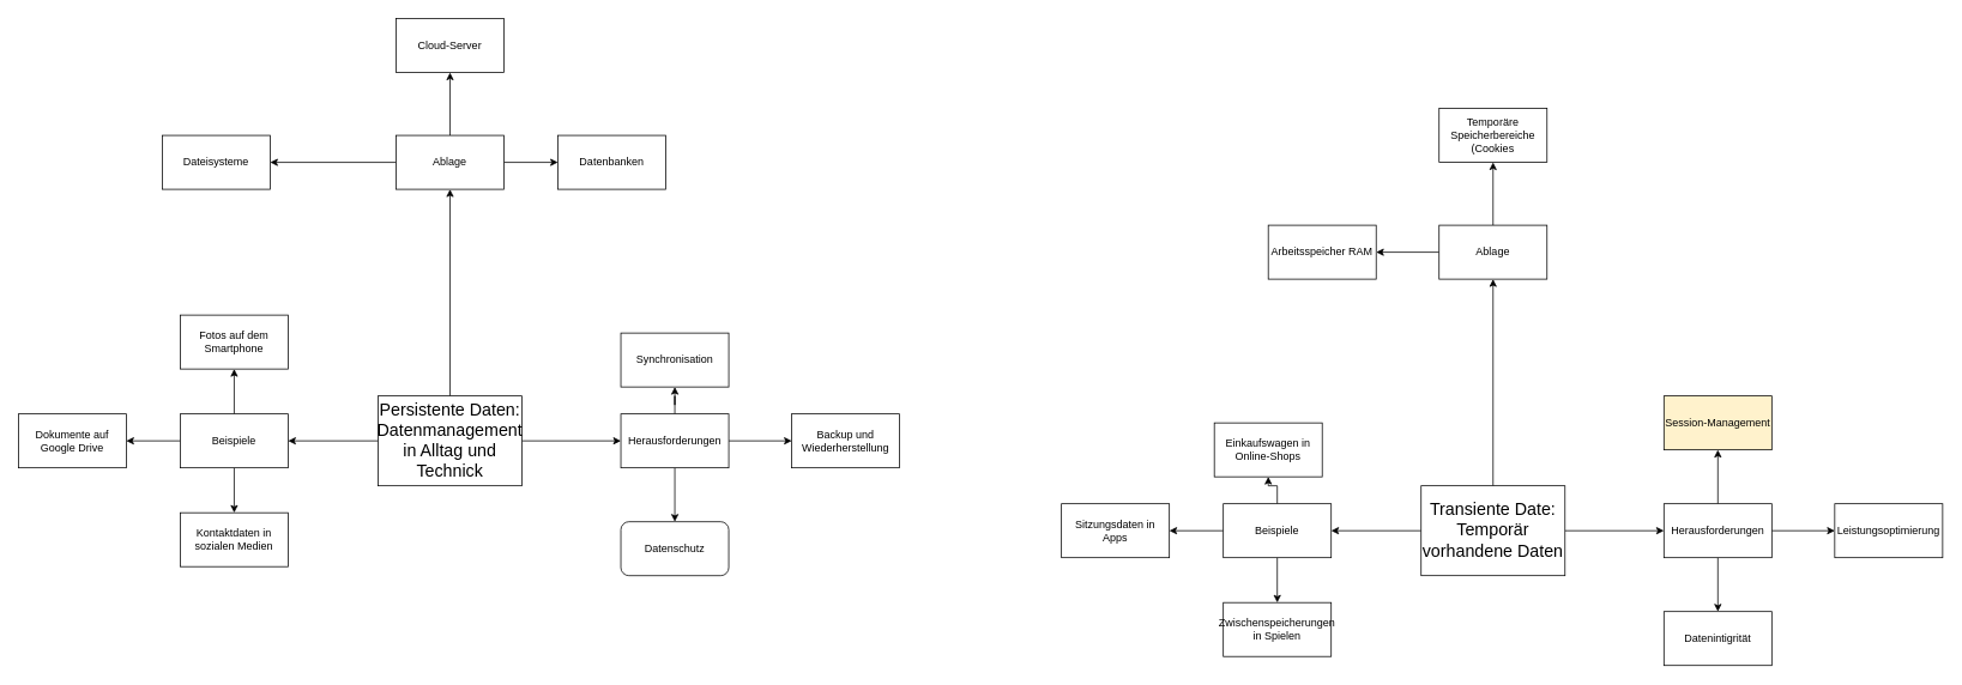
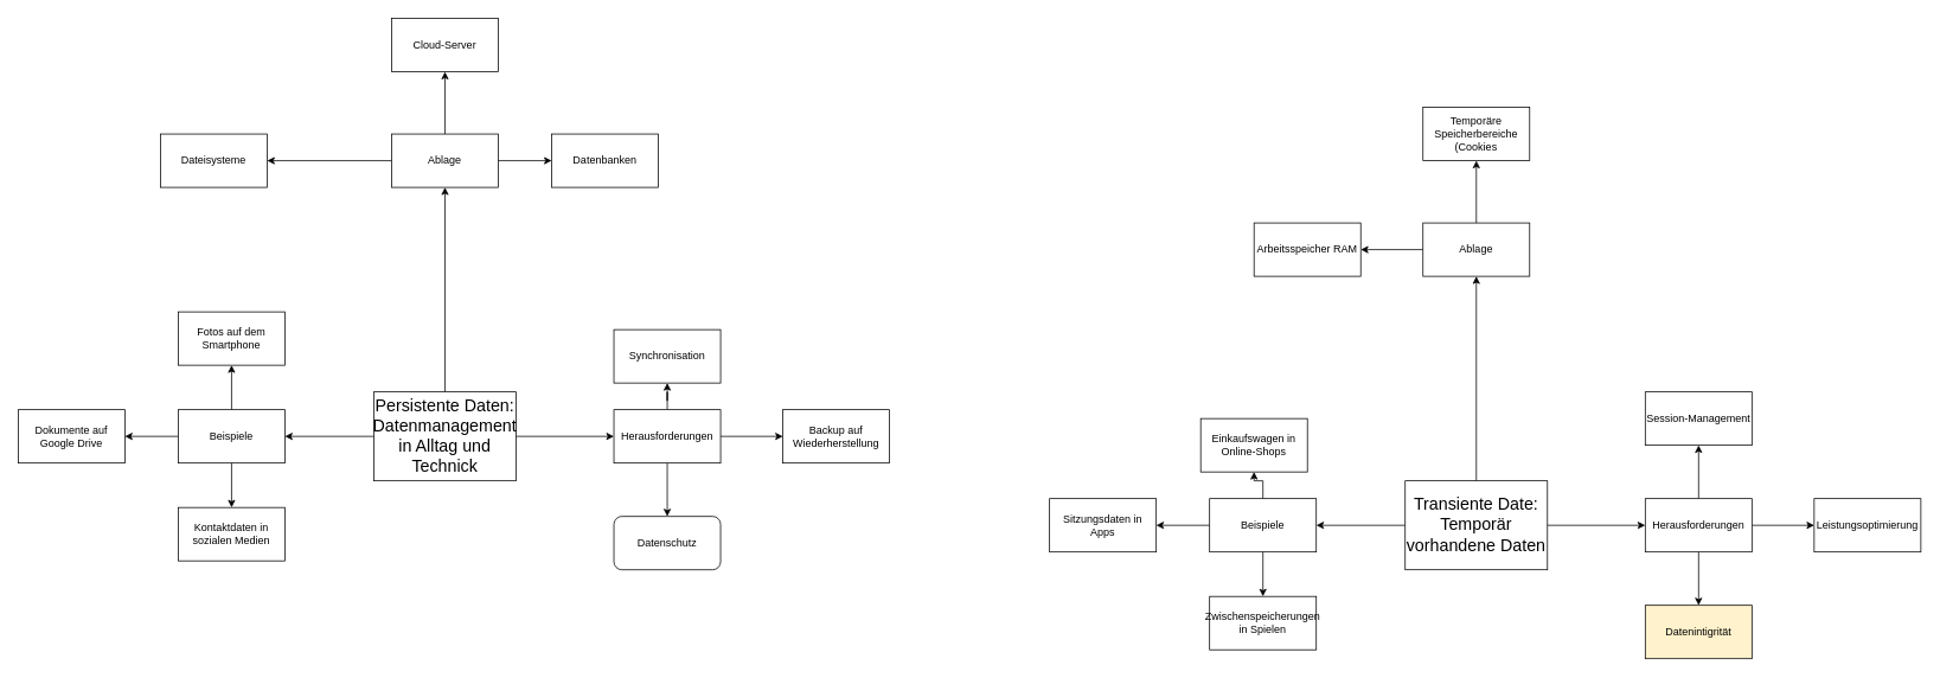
  <mxCell id="0" />
  <mxCell id="1" parent="0" />
  <mxCell id="2" style="edgeStyle=orthogonalEdgeStyle;rounded=0;orthogonalLoop=1;jettySize=auto;html=1;" edge="1" parent="1" source="5" target="9"><mxGeometry relative="1" as="geometry" /></mxCell>
  <mxCell id="3" style="edgeStyle=orthogonalEdgeStyle;rounded=0;orthogonalLoop=1;jettySize=auto;html=1;entryX=0.5;entryY=1;entryDx=0;entryDy=0;" edge="1" parent="1" source="5" target="16"><mxGeometry relative="1" as="geometry" /></mxCell>
  <mxCell id="4" style="edgeStyle=orthogonalEdgeStyle;rounded=0;orthogonalLoop=1;jettySize=auto;html=1;" edge="1" parent="1" source="5" target="23"><mxGeometry relative="1" as="geometry" /></mxCell>
  <mxCell id="5" value="&lt;font style=&quot;font-size: 19px;&quot;&gt;Persistente Daten:&lt;br&gt;Datenmanagement in Alltag und Technick&lt;/font&gt;" style="rounded=0;whiteSpace=wrap;html=1;" vertex="1" parent="1"><mxGeometry x="420" y="440" width="160" height="100" as="geometry" /></mxCell>
  <mxCell id="6" style="edgeStyle=orthogonalEdgeStyle;rounded=0;orthogonalLoop=1;jettySize=auto;html=1;" edge="1" parent="1" source="9" target="10"><mxGeometry relative="1" as="geometry" /></mxCell>
  <mxCell id="7" style="edgeStyle=orthogonalEdgeStyle;rounded=0;orthogonalLoop=1;jettySize=auto;html=1;" edge="1" parent="1" source="9" target="11"><mxGeometry relative="1" as="geometry" /></mxCell>
  <mxCell id="8" style="edgeStyle=orthogonalEdgeStyle;rounded=0;orthogonalLoop=1;jettySize=auto;html=1;entryX=0.5;entryY=0;entryDx=0;entryDy=0;" edge="1" parent="1" source="9" target="12"><mxGeometry relative="1" as="geometry" /></mxCell>
  <mxCell id="9" value="Beispiele" style="rounded=0;whiteSpace=wrap;html=1;" vertex="1" parent="1"><mxGeometry x="200" y="460" width="120" height="60" as="geometry" /></mxCell>
  <mxCell id="10" value="Fotos auf dem Smartphone" style="rounded=0;whiteSpace=wrap;html=1;" vertex="1" parent="1"><mxGeometry x="200" y="350" width="120" height="60" as="geometry" /></mxCell>
  <mxCell id="11" value="Dokumente auf Google Drive&lt;span style=&quot;color: rgba(0, 0, 0, 0); font-family: monospace; font-size: 0px; text-align: start; text-wrap: nowrap;&quot;&gt;%3CmxGraphModel%3E%3Croot%3E%3CmxCell%20id%3D%220%22%2F%3E%3CmxCell%20id%3D%221%22%20parent%3D%220%22%2F%3E%3CmxCell%20id%3D%222%22%20value%3D%22Beispiele%22%20style%3D%22rounded%3D0%3BwhiteSpace%3Dwrap%3Bhtml%3D1%3B%22%20vertex%3D%221%22%20parent%3D%221%22%3E%3CmxGeometry%20x%3D%22180%22%20y%3D%22340%22%20width%3D%22120%22%20height%3D%2260%22%20as%3D%22geometry%22%2F%3E%3C%2FmxCell%3E%3C%2Froot%3E%3C%2FmxGraphModel%3E&lt;/span&gt;" style="rounded=0;whiteSpace=wrap;html=1;" vertex="1" parent="1"><mxGeometry y="460" width="120" height="60" as="geometry" x="20" /></mxCell>
  <mxCell id="12" value="Kontaktdaten in sozialen Medien" style="rounded=0;whiteSpace=wrap;html=1;" vertex="1" parent="1"><mxGeometry x="200" y="570" width="120" height="60" as="geometry" /></mxCell>
  <mxCell id="13" style="edgeStyle=orthogonalEdgeStyle;rounded=0;orthogonalLoop=1;jettySize=auto;html=1;" edge="1" parent="1" source="16" target="17"><mxGeometry relative="1" as="geometry" /></mxCell>
  <mxCell id="14" style="edgeStyle=orthogonalEdgeStyle;rounded=0;orthogonalLoop=1;jettySize=auto;html=1;entryX=0;entryY=0.5;entryDx=0;entryDy=0;" edge="1" parent="1" source="16" target="18"><mxGeometry relative="1" as="geometry" /></mxCell>
  <mxCell id="15" style="edgeStyle=orthogonalEdgeStyle;rounded=0;orthogonalLoop=1;jettySize=auto;html=1;" edge="1" parent="1" source="16" target="19"><mxGeometry relative="1" as="geometry" /></mxCell>
  <mxCell id="16" value="Ablage" style="rounded=0;whiteSpace=wrap;html=1;" vertex="1" parent="1"><mxGeometry x="440" y="150" width="120" height="60" as="geometry" /></mxCell>
  <mxCell id="17" value="Dateisysteme" style="rounded=0;whiteSpace=wrap;html=1;" vertex="1" parent="1"><mxGeometry x="180" y="150" width="120" height="60" as="geometry" /></mxCell>
  <mxCell id="18" value="Datenbanken" style="rounded=0;whiteSpace=wrap;html=1;" vertex="1" parent="1"><mxGeometry x="620" y="150" width="120" height="60" as="geometry" /></mxCell>
  <mxCell id="19" value="Cloud-Server" style="rounded=0;whiteSpace=wrap;html=1;" vertex="1" parent="1"><mxGeometry x="440" y="20" width="120" height="60" as="geometry" /></mxCell>
  <mxCell id="20" style="edgeStyle=orthogonalEdgeStyle;rounded=0;orthogonalLoop=1;jettySize=auto;html=1;entryX=0.5;entryY=1;entryDx=0;entryDy=0;" edge="1" parent="1" source="23" target="24"><mxGeometry relative="1" as="geometry" /></mxCell>
  <mxCell id="21" style="edgeStyle=orthogonalEdgeStyle;rounded=0;orthogonalLoop=1;jettySize=auto;html=1;" edge="1" parent="1" source="23" target="25"><mxGeometry relative="1" as="geometry" /></mxCell>
  <mxCell id="22" style="edgeStyle=orthogonalEdgeStyle;rounded=0;orthogonalLoop=1;jettySize=auto;html=1;" edge="1" parent="1" source="23" target="26"><mxGeometry relative="1" as="geometry" /></mxCell>
  <mxCell id="23" value="Herausforderungen" style="rounded=0;whiteSpace=wrap;html=1;" vertex="1" parent="1"><mxGeometry x="690" y="460" width="120" height="60" as="geometry" /></mxCell>
  <mxCell id="24" value="Synchronisation" style="rounded=0;whiteSpace=wrap;html=1;" vertex="1" parent="1"><mxGeometry x="690" y="370" width="120" height="60" as="geometry" /></mxCell>
  <mxCell id="25" value="Datenschutz" style="whiteSpace=wrap;html=1;rounded=1;" vertex="1" parent="1"><mxGeometry x="690" y="580" width="120" height="60" as="geometry" /></mxCell>
- <mxCell id="26" value="Backup und Wiederherstellung" style="rounded=0;whiteSpace=wrap;html=1;" vertex="1" parent="1"><mxGeometry x="880" y="460" width="120" height="60" as="geometry" /></mxCell>
+ <mxCell id="26" value="Backup auf Wiederherstellung" style="rounded=0;whiteSpace=wrap;html=1;" vertex="1" parent="1"><mxGeometry x="880" y="460" width="120" height="60" as="geometry" /></mxCell>
  <mxCell id="27" style="edgeStyle=orthogonalEdgeStyle;rounded=0;orthogonalLoop=1;jettySize=auto;html=1;" edge="1" parent="1" source="30" target="34"><mxGeometry relative="1" as="geometry" /></mxCell>
  <mxCell id="28" style="edgeStyle=orthogonalEdgeStyle;rounded=0;orthogonalLoop=1;jettySize=auto;html=1;entryX=0.5;entryY=1;entryDx=0;entryDy=0;" edge="1" parent="1" source="30" target="40"><mxGeometry relative="1" as="geometry" /></mxCell>
  <mxCell id="29" style="edgeStyle=orthogonalEdgeStyle;rounded=0;orthogonalLoop=1;jettySize=auto;html=1;" edge="1" parent="1" source="30" target="46"><mxGeometry relative="1" as="geometry" /></mxCell>
  <mxCell id="30" value="&lt;font style=&quot;font-size: 19px;&quot;&gt;Transiente Date:&lt;br&gt;Temporär vorhandene Daten&lt;/font&gt;" style="rounded=0;whiteSpace=wrap;html=1;" vertex="1" parent="1"><mxGeometry x="1580" y="540" width="160" height="100" as="geometry" /></mxCell>
  <mxCell id="31" style="edgeStyle=orthogonalEdgeStyle;rounded=0;orthogonalLoop=1;jettySize=auto;html=1;" edge="1" parent="1" source="34" target="35"><mxGeometry relative="1" as="geometry" /></mxCell>
  <mxCell id="32" style="edgeStyle=orthogonalEdgeStyle;rounded=0;orthogonalLoop=1;jettySize=auto;html=1;" edge="1" parent="1" source="34" target="36"><mxGeometry relative="1" as="geometry" /></mxCell>
  <mxCell id="33" style="edgeStyle=orthogonalEdgeStyle;rounded=0;orthogonalLoop=1;jettySize=auto;html=1;entryX=0.5;entryY=0;entryDx=0;entryDy=0;" edge="1" parent="1" source="34" target="37"><mxGeometry relative="1" as="geometry" /></mxCell>
  <mxCell id="34" value="Beispiele" style="rounded=0;whiteSpace=wrap;html=1;" vertex="1" parent="1"><mxGeometry x="1360" y="560" width="120" height="60" as="geometry" /></mxCell>
  <mxCell id="35" value="Einkaufswagen in Online-Shops" style="rounded=0;whiteSpace=wrap;html=1;" vertex="1" parent="1"><mxGeometry x="1350" y="470" width="120" height="60" as="geometry" /></mxCell>
  <mxCell id="36" value="Sitzungsdaten in Apps" style="rounded=0;whiteSpace=wrap;html=1;" vertex="1" parent="1"><mxGeometry x="1180" y="560" width="120" height="60" as="geometry" /></mxCell>
  <mxCell id="37" value="Zwischenspeicherungen in Spielen" style="rounded=0;whiteSpace=wrap;html=1;" vertex="1" parent="1"><mxGeometry x="1360" y="670" width="120" height="60" as="geometry" /></mxCell>
  <mxCell id="38" style="edgeStyle=orthogonalEdgeStyle;rounded=0;orthogonalLoop=1;jettySize=auto;html=1;" edge="1" parent="1" source="40" target="41"><mxGeometry relative="1" as="geometry" /></mxCell>
  <mxCell id="39" style="edgeStyle=orthogonalEdgeStyle;rounded=0;orthogonalLoop=1;jettySize=auto;html=1;" edge="1" parent="1" source="40" target="42"><mxGeometry relative="1" as="geometry" /></mxCell>
  <mxCell id="40" value="Ablage" style="rounded=0;whiteSpace=wrap;html=1;" vertex="1" parent="1"><mxGeometry x="1600" y="250" width="120" height="60" as="geometry" /></mxCell>
  <mxCell id="41" value="Arbeitsspeicher RAM" style="rounded=0;whiteSpace=wrap;html=1;" vertex="1" parent="1"><mxGeometry x="1410" y="250" width="120" height="60" as="geometry" /></mxCell>
  <mxCell id="42" value="Temporäre Speicherbereiche&lt;br&gt;(Cookies" style="rounded=0;whiteSpace=wrap;html=1;" vertex="1" parent="1"><mxGeometry x="1600" width="120" height="60" as="geometry" y="120" /></mxCell>
  <mxCell id="43" style="edgeStyle=orthogonalEdgeStyle;rounded=0;orthogonalLoop=1;jettySize=auto;html=1;entryX=0.5;entryY=1;entryDx=0;entryDy=0;" edge="1" parent="1" source="46" target="47"><mxGeometry relative="1" as="geometry" /></mxCell>
  <mxCell id="44" style="edgeStyle=orthogonalEdgeStyle;rounded=0;orthogonalLoop=1;jettySize=auto;html=1;" edge="1" parent="1" source="46" target="48"><mxGeometry relative="1" as="geometry" /></mxCell>
  <mxCell id="45" style="edgeStyle=orthogonalEdgeStyle;rounded=0;orthogonalLoop=1;jettySize=auto;html=1;" edge="1" parent="1" source="46" target="49"><mxGeometry relative="1" as="geometry" /></mxCell>
  <mxCell id="46" value="Herausforderungen" style="rounded=0;whiteSpace=wrap;html=1;" vertex="1" parent="1"><mxGeometry x="1850" y="560" width="120" height="60" as="geometry" /></mxCell>
- <mxCell id="47" value="Session-Management" style="rounded=0;whiteSpace=wrap;html=1;fillColor=#fff2cc;" vertex="1" parent="1"><mxGeometry x="1850" y="440" width="120" height="60" as="geometry" /></mxCell>
- <mxCell id="48" value="Datenintigrität" style="rounded=0;whiteSpace=wrap;html=1;" vertex="1" parent="1"><mxGeometry x="1850" y="680" width="120" height="60" as="geometry" /></mxCell>
+ <mxCell id="47" value="Session-Management" style="rounded=0;whiteSpace=wrap;html=1;" vertex="1" parent="1"><mxGeometry x="1850" y="440" width="120" height="60" as="geometry" /></mxCell>
+ <mxCell id="48" value="Datenintigrität" style="rounded=0;whiteSpace=wrap;html=1;fillColor=#fff2cc;" vertex="1" parent="1"><mxGeometry x="1850" y="680" width="120" height="60" as="geometry" /></mxCell>
  <mxCell id="49" value="Leistungsoptimierung" style="rounded=0;whiteSpace=wrap;html=1;" vertex="1" parent="1"><mxGeometry x="2040" y="560" width="120" height="60" as="geometry" /></mxCell>
